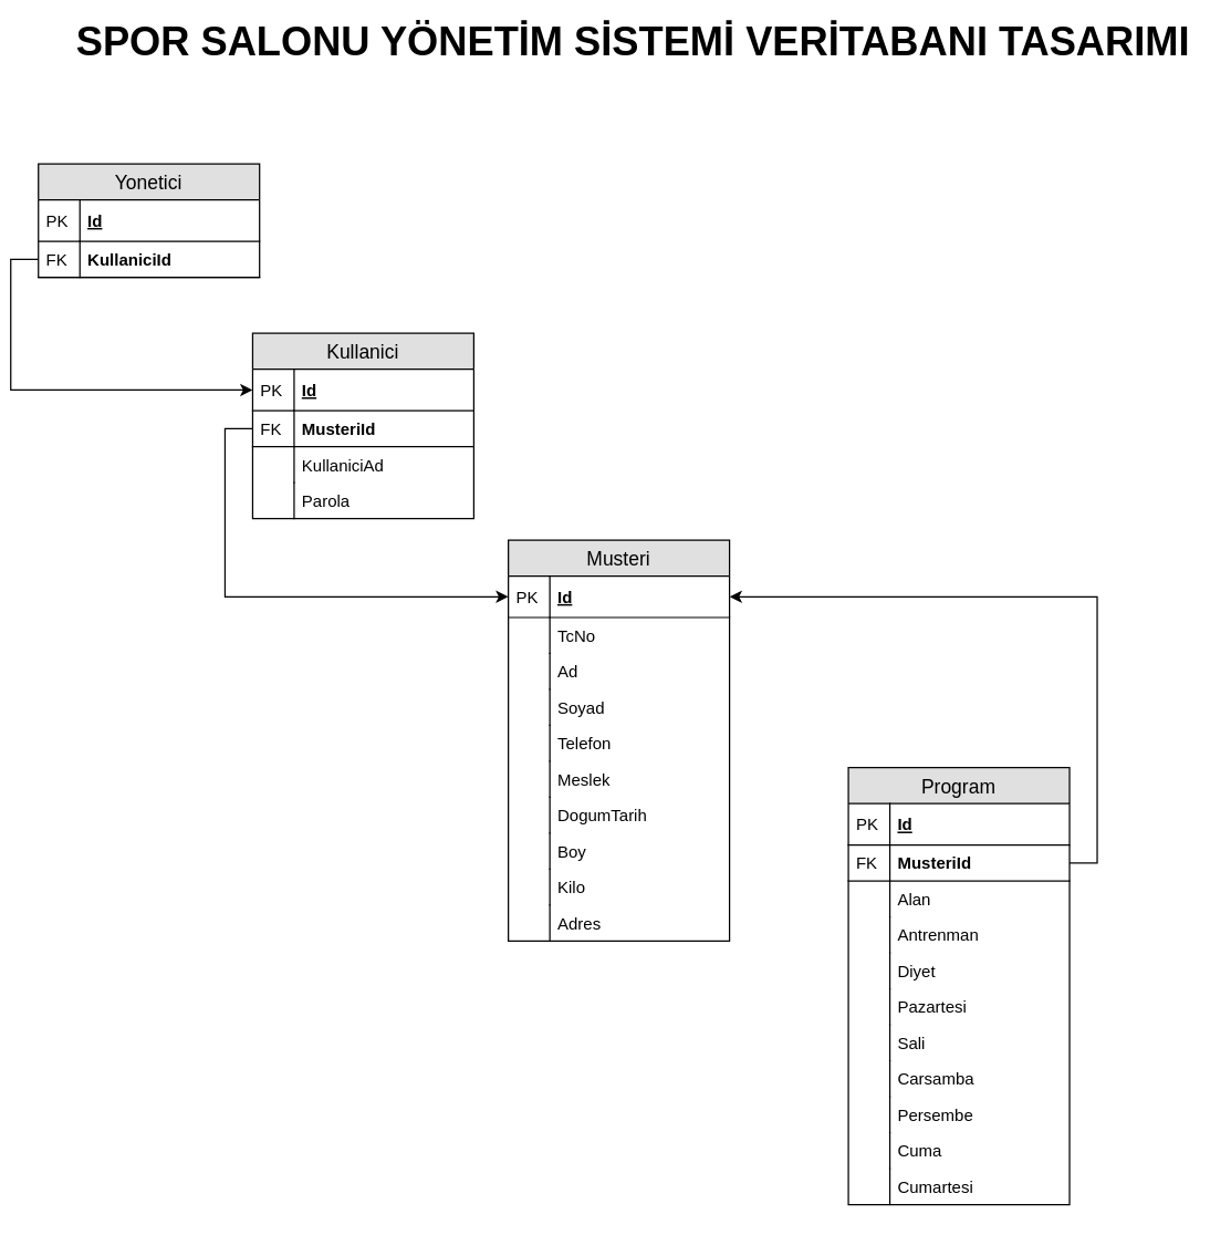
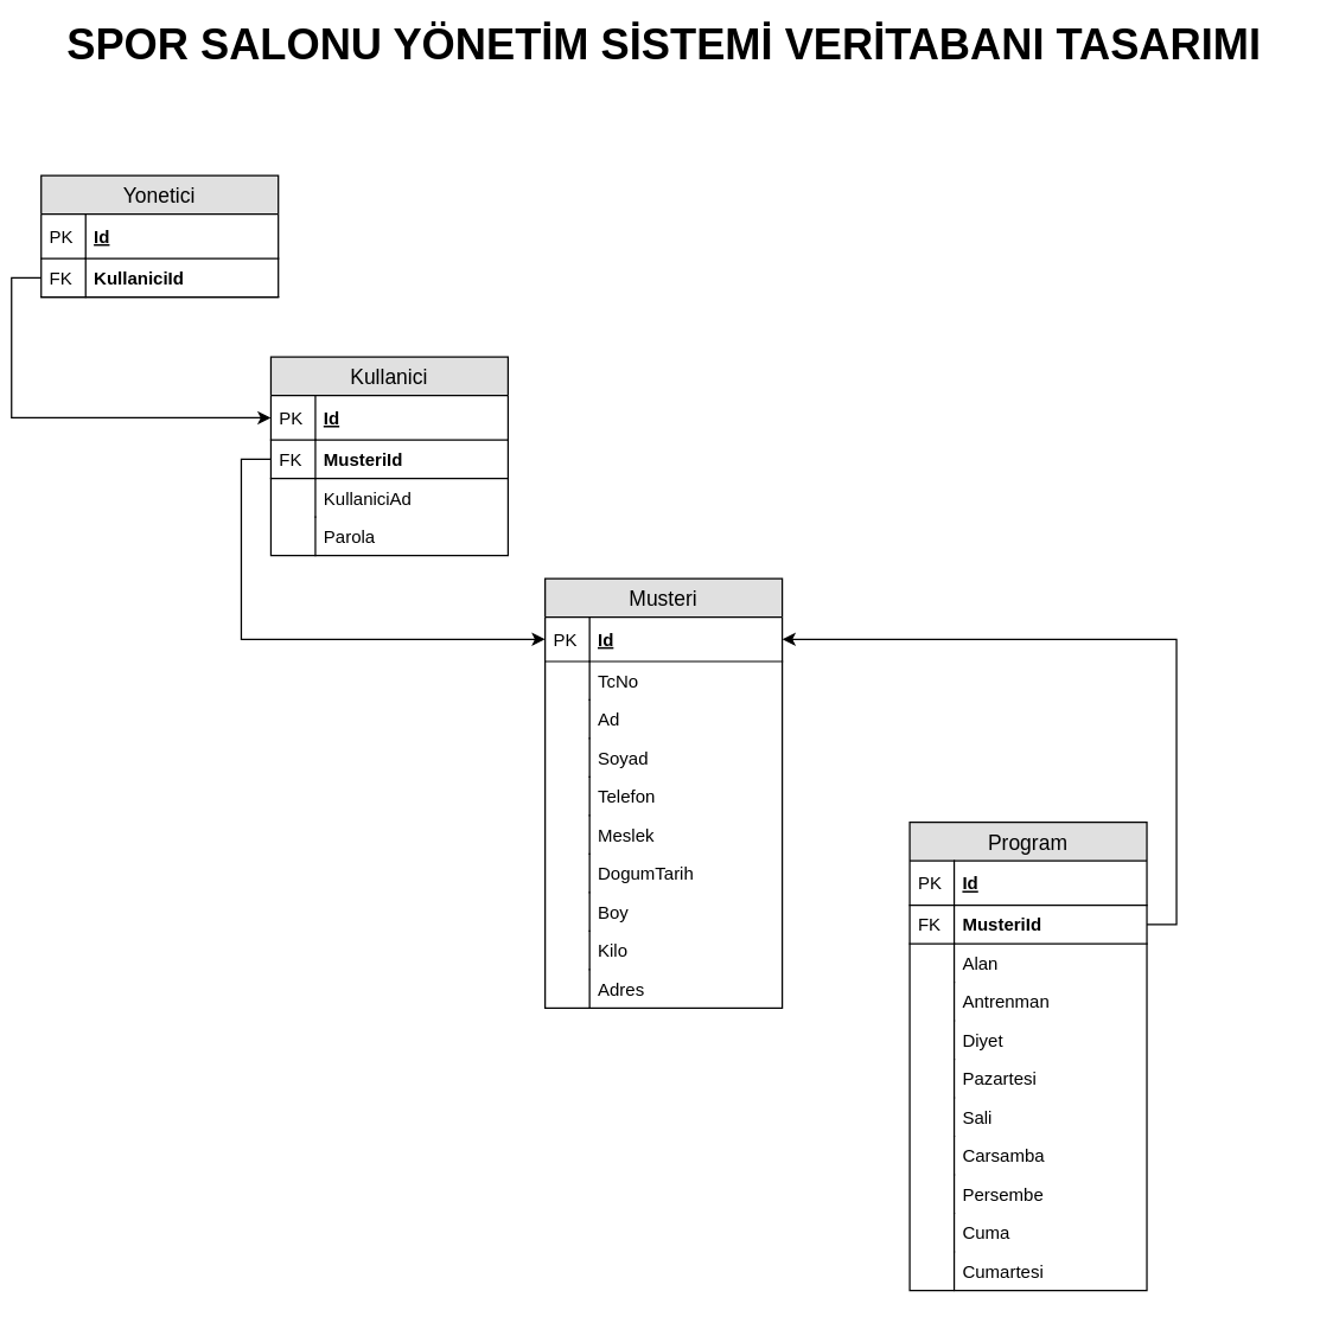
  <mxCell id="0" />
  <mxCell id="1" parent="0" />
  <mxCell id="2" value="Yonetici" style="swimlane;fontStyle=0;childLayout=stackLayout;horizontal=1;startSize=26;fillColor=#e0e0e0;horizontalStack=0;resizeParent=1;resizeParentMax=0;resizeLast=0;collapsible=1;marginBottom=0;swimlaneFillColor=#ffffff;align=center;fontSize=14;" parent="1" vertex="1"><mxGeometry x="20" y="118" width="160" height="82" as="geometry" /></mxCell>
  <mxCell id="3" value="Id" style="shape=partialRectangle;top=0;left=0;right=0;bottom=1;align=left;verticalAlign=middle;fillColor=none;spacingLeft=34;spacingRight=4;overflow=hidden;rotatable=0;points=[[0,0.5],[1,0.5]];portConstraint=eastwest;dropTarget=0;fontStyle=5;fontSize=12;" parent="2" vertex="1"><mxGeometry y="26" width="160" height="30" as="geometry" /></mxCell>
  <mxCell id="4" value="PK" style="shape=partialRectangle;top=0;left=0;bottom=0;fillColor=none;align=left;verticalAlign=middle;spacingLeft=4;spacingRight=4;overflow=hidden;rotatable=0;points=[];portConstraint=eastwest;part=1;fontSize=12;" parent="3" vertex="1" connectable="0"><mxGeometry width="30" height="30" as="geometry" /></mxCell>
  <mxCell id="5" value="KullaniciId" style="shape=partialRectangle;top=0;left=0;right=0;bottom=1;align=left;verticalAlign=top;fillColor=none;spacingLeft=34;spacingRight=4;overflow=hidden;rotatable=0;points=[[0,0.5],[1,0.5]];portConstraint=eastwest;dropTarget=0;fontSize=12;fontStyle=1" parent="2" vertex="1"><mxGeometry y="56" width="160" height="26" as="geometry" /></mxCell>
  <mxCell id="6" value="FK" style="shape=partialRectangle;top=0;left=0;bottom=0;fillColor=none;align=left;verticalAlign=top;spacingLeft=4;spacingRight=4;overflow=hidden;rotatable=0;points=[];portConstraint=eastwest;part=1;fontSize=12;" parent="5" vertex="1" connectable="0"><mxGeometry width="30" height="26" as="geometry" /></mxCell>
  <mxCell id="7" value="Musteri" style="swimlane;fontStyle=0;childLayout=stackLayout;horizontal=1;startSize=26;fillColor=#e0e0e0;horizontalStack=0;resizeParent=1;resizeParentMax=0;resizeLast=0;collapsible=1;marginBottom=0;swimlaneFillColor=#ffffff;align=center;fontSize=14;" parent="1" vertex="1"><mxGeometry x="360" y="390" width="160" height="290" as="geometry" /></mxCell>
  <mxCell id="8" value="Id" style="shape=partialRectangle;top=0;left=0;right=0;bottom=1;align=left;verticalAlign=middle;fillColor=none;spacingLeft=34;spacingRight=4;overflow=hidden;rotatable=0;points=[[0,0.5],[1,0.5]];portConstraint=eastwest;dropTarget=0;fontStyle=5;fontSize=12;" parent="7" vertex="1"><mxGeometry y="26" width="160" height="30" as="geometry" /></mxCell>
  <mxCell id="9" value="PK" style="shape=partialRectangle;top=0;left=0;bottom=0;fillColor=none;align=left;verticalAlign=middle;spacingLeft=4;spacingRight=4;overflow=hidden;rotatable=0;points=[];portConstraint=eastwest;part=1;fontSize=12;" parent="8" vertex="1" connectable="0"><mxGeometry width="30" height="30" as="geometry" /></mxCell>
  <mxCell id="10" value="TcNo" style="shape=partialRectangle;top=0;left=0;right=0;bottom=0;align=left;verticalAlign=top;fillColor=none;spacingLeft=34;spacingRight=4;overflow=hidden;rotatable=0;points=[[0,0.5],[1,0.5]];portConstraint=eastwest;dropTarget=0;fontSize=12;" parent="7" vertex="1"><mxGeometry y="56" width="160" height="26" as="geometry" /></mxCell>
  <mxCell id="11" value="" style="shape=partialRectangle;top=0;left=0;bottom=0;fillColor=none;align=left;verticalAlign=top;spacingLeft=4;spacingRight=4;overflow=hidden;rotatable=0;points=[];portConstraint=eastwest;part=1;fontSize=12;" parent="10" vertex="1" connectable="0"><mxGeometry width="30" height="26" as="geometry" /></mxCell>
  <mxCell id="12" value="Ad" style="shape=partialRectangle;top=0;left=0;right=0;bottom=0;align=left;verticalAlign=top;fillColor=none;spacingLeft=34;spacingRight=4;overflow=hidden;rotatable=0;points=[[0,0.5],[1,0.5]];portConstraint=eastwest;dropTarget=0;fontSize=12;" parent="7" vertex="1"><mxGeometry y="82" width="160" height="26" as="geometry" /></mxCell>
  <mxCell id="13" value="" style="shape=partialRectangle;top=0;left=0;bottom=0;fillColor=none;align=left;verticalAlign=top;spacingLeft=4;spacingRight=4;overflow=hidden;rotatable=0;points=[];portConstraint=eastwest;part=1;fontSize=12;" parent="12" vertex="1" connectable="0"><mxGeometry width="30" height="26" as="geometry" /></mxCell>
  <mxCell id="14" value="Soyad" style="shape=partialRectangle;top=0;left=0;right=0;bottom=0;align=left;verticalAlign=top;fillColor=none;spacingLeft=34;spacingRight=4;overflow=hidden;rotatable=0;points=[[0,0.5],[1,0.5]];portConstraint=eastwest;dropTarget=0;fontSize=12;" parent="7" vertex="1"><mxGeometry y="108" width="160" height="26" as="geometry" /></mxCell>
  <mxCell id="15" value="" style="shape=partialRectangle;top=0;left=0;bottom=0;fillColor=none;align=left;verticalAlign=top;spacingLeft=4;spacingRight=4;overflow=hidden;rotatable=0;points=[];portConstraint=eastwest;part=1;fontSize=12;" parent="14" vertex="1" connectable="0"><mxGeometry width="30" height="26" as="geometry" /></mxCell>
  <mxCell id="16" value="Telefon" style="shape=partialRectangle;top=0;left=0;right=0;bottom=0;align=left;verticalAlign=top;fillColor=none;spacingLeft=34;spacingRight=4;overflow=hidden;rotatable=0;points=[[0,0.5],[1,0.5]];portConstraint=eastwest;dropTarget=0;fontSize=12;" parent="7" vertex="1"><mxGeometry y="134" width="160" height="26" as="geometry" /></mxCell>
  <mxCell id="17" value="" style="shape=partialRectangle;top=0;left=0;bottom=0;fillColor=none;align=left;verticalAlign=top;spacingLeft=4;spacingRight=4;overflow=hidden;rotatable=0;points=[];portConstraint=eastwest;part=1;fontSize=12;" parent="16" vertex="1" connectable="0"><mxGeometry width="30" height="26" as="geometry" /></mxCell>
  <mxCell id="18" value="Meslek" style="shape=partialRectangle;top=0;left=0;right=0;bottom=0;align=left;verticalAlign=top;fillColor=none;spacingLeft=34;spacingRight=4;overflow=hidden;rotatable=0;points=[[0,0.5],[1,0.5]];portConstraint=eastwest;dropTarget=0;fontSize=12;" parent="7" vertex="1"><mxGeometry y="160" width="160" height="26" as="geometry" /></mxCell>
  <mxCell id="19" value="" style="shape=partialRectangle;top=0;left=0;bottom=0;fillColor=none;align=left;verticalAlign=top;spacingLeft=4;spacingRight=4;overflow=hidden;rotatable=0;points=[];portConstraint=eastwest;part=1;fontSize=12;" parent="18" vertex="1" connectable="0"><mxGeometry width="30" height="26" as="geometry" /></mxCell>
  <mxCell id="20" value="DogumTarih" style="shape=partialRectangle;top=0;left=0;right=0;bottom=0;align=left;verticalAlign=top;fillColor=none;spacingLeft=34;spacingRight=4;overflow=hidden;rotatable=0;points=[[0,0.5],[1,0.5]];portConstraint=eastwest;dropTarget=0;fontSize=12;" parent="7" vertex="1"><mxGeometry y="186" width="160" height="26" as="geometry" /></mxCell>
  <mxCell id="21" value="" style="shape=partialRectangle;top=0;left=0;bottom=0;fillColor=none;align=left;verticalAlign=top;spacingLeft=4;spacingRight=4;overflow=hidden;rotatable=0;points=[];portConstraint=eastwest;part=1;fontSize=12;" parent="20" vertex="1" connectable="0"><mxGeometry width="30" height="26" as="geometry" /></mxCell>
  <mxCell id="22" value="Boy" style="shape=partialRectangle;top=0;left=0;right=0;bottom=0;align=left;verticalAlign=top;fillColor=none;spacingLeft=34;spacingRight=4;overflow=hidden;rotatable=0;points=[[0,0.5],[1,0.5]];portConstraint=eastwest;dropTarget=0;fontSize=12;" parent="7" vertex="1"><mxGeometry y="212" width="160" height="26" as="geometry" /></mxCell>
  <mxCell id="23" value="" style="shape=partialRectangle;top=0;left=0;bottom=0;fillColor=none;align=left;verticalAlign=top;spacingLeft=4;spacingRight=4;overflow=hidden;rotatable=0;points=[];portConstraint=eastwest;part=1;fontSize=12;" parent="22" vertex="1" connectable="0"><mxGeometry width="30" height="26" as="geometry" /></mxCell>
  <mxCell id="24" value="Kilo" style="shape=partialRectangle;top=0;left=0;right=0;bottom=0;align=left;verticalAlign=top;fillColor=none;spacingLeft=34;spacingRight=4;overflow=hidden;rotatable=0;points=[[0,0.5],[1,0.5]];portConstraint=eastwest;dropTarget=0;fontSize=12;" parent="7" vertex="1"><mxGeometry y="238" width="160" height="26" as="geometry" /></mxCell>
  <mxCell id="25" value="" style="shape=partialRectangle;top=0;left=0;bottom=0;fillColor=none;align=left;verticalAlign=top;spacingLeft=4;spacingRight=4;overflow=hidden;rotatable=0;points=[];portConstraint=eastwest;part=1;fontSize=12;" parent="24" vertex="1" connectable="0"><mxGeometry width="30" height="26" as="geometry" /></mxCell>
  <mxCell id="26" value="Adres" style="shape=partialRectangle;top=0;left=0;right=0;bottom=0;align=left;verticalAlign=top;fillColor=none;spacingLeft=34;spacingRight=4;overflow=hidden;rotatable=0;points=[[0,0.5],[1,0.5]];portConstraint=eastwest;dropTarget=0;fontSize=12;" parent="7" vertex="1"><mxGeometry y="264" width="160" height="26" as="geometry" /></mxCell>
  <mxCell id="27" value="" style="shape=partialRectangle;top=0;left=0;bottom=0;fillColor=none;align=left;verticalAlign=top;spacingLeft=4;spacingRight=4;overflow=hidden;rotatable=0;points=[];portConstraint=eastwest;part=1;fontSize=12;" parent="26" vertex="1" connectable="0"><mxGeometry width="30" height="26" as="geometry" /></mxCell>
  <mxCell id="28" style="edgeStyle=orthogonalEdgeStyle;rounded=0;orthogonalLoop=1;jettySize=auto;html=1;entryX=1;entryY=0.5;entryDx=0;entryDy=0;exitX=1;exitY=0.5;exitDx=0;exitDy=0;" parent="1" source="32" target="8" edge="1"><mxGeometry relative="1" as="geometry" /></mxCell>
  <mxCell id="29" value="Program" style="swimlane;fontStyle=0;childLayout=stackLayout;horizontal=1;startSize=26;fillColor=#e0e0e0;horizontalStack=0;resizeParent=1;resizeParentMax=0;resizeLast=0;collapsible=1;marginBottom=0;swimlaneFillColor=#ffffff;align=center;fontSize=14;" parent="1" vertex="1"><mxGeometry x="606" y="554.5" width="160" height="316" as="geometry" /></mxCell>
  <mxCell id="30" value="Id" style="shape=partialRectangle;top=0;left=0;right=0;bottom=1;align=left;verticalAlign=middle;fillColor=none;spacingLeft=34;spacingRight=4;overflow=hidden;rotatable=0;points=[[0,0.5],[1,0.5]];portConstraint=eastwest;dropTarget=0;fontStyle=5;fontSize=12;" parent="29" vertex="1"><mxGeometry y="26" width="160" height="30" as="geometry" /></mxCell>
  <mxCell id="31" value="PK" style="shape=partialRectangle;top=0;left=0;bottom=0;fillColor=none;align=left;verticalAlign=middle;spacingLeft=4;spacingRight=4;overflow=hidden;rotatable=0;points=[];portConstraint=eastwest;part=1;fontSize=12;" parent="30" vertex="1" connectable="0"><mxGeometry width="30" height="30" as="geometry" /></mxCell>
  <mxCell id="32" value="MusteriId" style="shape=partialRectangle;top=0;left=0;right=0;bottom=1;align=left;verticalAlign=top;fillColor=none;spacingLeft=34;spacingRight=4;overflow=hidden;rotatable=0;points=[[0,0.5],[1,0.5]];portConstraint=eastwest;dropTarget=0;fontSize=12;fontStyle=1" parent="29" vertex="1"><mxGeometry y="56" width="160" height="26" as="geometry" /></mxCell>
  <mxCell id="33" value="FK" style="shape=partialRectangle;top=0;left=0;bottom=0;fillColor=none;align=left;verticalAlign=top;spacingLeft=4;spacingRight=4;overflow=hidden;rotatable=0;points=[];portConstraint=eastwest;part=1;fontSize=12;" parent="32" vertex="1" connectable="0"><mxGeometry width="30" height="26" as="geometry" /></mxCell>
  <mxCell id="34" value="Alan" style="shape=partialRectangle;top=0;left=0;right=0;bottom=0;align=left;verticalAlign=top;fillColor=none;spacingLeft=34;spacingRight=4;overflow=hidden;rotatable=0;points=[[0,0.5],[1,0.5]];portConstraint=eastwest;dropTarget=0;fontSize=12;" parent="29" vertex="1"><mxGeometry y="82" width="160" height="26" as="geometry" /></mxCell>
  <mxCell id="35" value="" style="shape=partialRectangle;top=0;left=0;bottom=0;fillColor=none;align=left;verticalAlign=top;spacingLeft=4;spacingRight=4;overflow=hidden;rotatable=0;points=[];portConstraint=eastwest;part=1;fontSize=12;" parent="34" vertex="1" connectable="0"><mxGeometry width="30" height="26" as="geometry" /></mxCell>
  <mxCell id="36" value="Antrenman" style="shape=partialRectangle;top=0;left=0;right=0;bottom=0;align=left;verticalAlign=top;fillColor=none;spacingLeft=34;spacingRight=4;overflow=hidden;rotatable=0;points=[[0,0.5],[1,0.5]];portConstraint=eastwest;dropTarget=0;fontSize=12;" parent="29" vertex="1"><mxGeometry y="108" width="160" height="26" as="geometry" /></mxCell>
  <mxCell id="37" value="" style="shape=partialRectangle;top=0;left=0;bottom=0;fillColor=none;align=left;verticalAlign=top;spacingLeft=4;spacingRight=4;overflow=hidden;rotatable=0;points=[];portConstraint=eastwest;part=1;fontSize=12;" parent="36" vertex="1" connectable="0"><mxGeometry width="30" height="26" as="geometry" /></mxCell>
  <mxCell id="38" value="Diyet" style="shape=partialRectangle;top=0;left=0;right=0;bottom=0;align=left;verticalAlign=top;fillColor=none;spacingLeft=34;spacingRight=4;overflow=hidden;rotatable=0;points=[[0,0.5],[1,0.5]];portConstraint=eastwest;dropTarget=0;fontSize=12;" parent="29" vertex="1"><mxGeometry y="134" width="160" height="26" as="geometry" /></mxCell>
  <mxCell id="39" value="" style="shape=partialRectangle;top=0;left=0;bottom=0;fillColor=none;align=left;verticalAlign=top;spacingLeft=4;spacingRight=4;overflow=hidden;rotatable=0;points=[];portConstraint=eastwest;part=1;fontSize=12;" parent="38" vertex="1" connectable="0"><mxGeometry width="30" height="26" as="geometry" /></mxCell>
  <mxCell id="40" value="Pazartesi" style="shape=partialRectangle;top=0;left=0;right=0;bottom=0;align=left;verticalAlign=top;fillColor=none;spacingLeft=34;spacingRight=4;overflow=hidden;rotatable=0;points=[[0,0.5],[1,0.5]];portConstraint=eastwest;dropTarget=0;fontSize=12;" parent="29" vertex="1"><mxGeometry y="160" width="160" height="26" as="geometry" /></mxCell>
  <mxCell id="41" value="" style="shape=partialRectangle;top=0;left=0;bottom=0;fillColor=none;align=left;verticalAlign=top;spacingLeft=4;spacingRight=4;overflow=hidden;rotatable=0;points=[];portConstraint=eastwest;part=1;fontSize=12;" parent="40" vertex="1" connectable="0"><mxGeometry width="30" height="26" as="geometry" /></mxCell>
  <mxCell id="42" value="Sali" style="shape=partialRectangle;top=0;left=0;right=0;bottom=0;align=left;verticalAlign=top;fillColor=none;spacingLeft=34;spacingRight=4;overflow=hidden;rotatable=0;points=[[0,0.5],[1,0.5]];portConstraint=eastwest;dropTarget=0;fontSize=12;" parent="29" vertex="1"><mxGeometry y="186" width="160" height="26" as="geometry" /></mxCell>
  <mxCell id="43" value="" style="shape=partialRectangle;top=0;left=0;bottom=0;fillColor=none;align=left;verticalAlign=top;spacingLeft=4;spacingRight=4;overflow=hidden;rotatable=0;points=[];portConstraint=eastwest;part=1;fontSize=12;" parent="42" vertex="1" connectable="0"><mxGeometry width="30" height="26" as="geometry" /></mxCell>
  <mxCell id="44" value="Carsamba" style="shape=partialRectangle;top=0;left=0;right=0;bottom=0;align=left;verticalAlign=top;fillColor=none;spacingLeft=34;spacingRight=4;overflow=hidden;rotatable=0;points=[[0,0.5],[1,0.5]];portConstraint=eastwest;dropTarget=0;fontSize=12;" parent="29" vertex="1"><mxGeometry y="212" width="160" height="26" as="geometry" /></mxCell>
  <mxCell id="45" value="" style="shape=partialRectangle;top=0;left=0;bottom=0;fillColor=none;align=left;verticalAlign=top;spacingLeft=4;spacingRight=4;overflow=hidden;rotatable=0;points=[];portConstraint=eastwest;part=1;fontSize=12;" parent="44" vertex="1" connectable="0"><mxGeometry width="30" height="26" as="geometry" /></mxCell>
  <mxCell id="46" value="Persembe" style="shape=partialRectangle;top=0;left=0;right=0;bottom=0;align=left;verticalAlign=top;fillColor=none;spacingLeft=34;spacingRight=4;overflow=hidden;rotatable=0;points=[[0,0.5],[1,0.5]];portConstraint=eastwest;dropTarget=0;fontSize=12;" parent="29" vertex="1"><mxGeometry y="238" width="160" height="26" as="geometry" /></mxCell>
  <mxCell id="47" value="" style="shape=partialRectangle;top=0;left=0;bottom=0;fillColor=none;align=left;verticalAlign=top;spacingLeft=4;spacingRight=4;overflow=hidden;rotatable=0;points=[];portConstraint=eastwest;part=1;fontSize=12;" parent="46" vertex="1" connectable="0"><mxGeometry width="30" height="26" as="geometry" /></mxCell>
  <mxCell id="48" value="Cuma" style="shape=partialRectangle;top=0;left=0;right=0;bottom=0;align=left;verticalAlign=top;fillColor=none;spacingLeft=34;spacingRight=4;overflow=hidden;rotatable=0;points=[[0,0.5],[1,0.5]];portConstraint=eastwest;dropTarget=0;fontSize=12;" parent="29" vertex="1"><mxGeometry y="264" width="160" height="26" as="geometry" /></mxCell>
  <mxCell id="49" value="" style="shape=partialRectangle;top=0;left=0;bottom=0;fillColor=none;align=left;verticalAlign=top;spacingLeft=4;spacingRight=4;overflow=hidden;rotatable=0;points=[];portConstraint=eastwest;part=1;fontSize=12;" parent="48" vertex="1" connectable="0"><mxGeometry width="30" height="26" as="geometry" /></mxCell>
  <mxCell id="50" value="Cumartesi" style="shape=partialRectangle;top=0;left=0;right=0;bottom=0;align=left;verticalAlign=top;fillColor=none;spacingLeft=34;spacingRight=4;overflow=hidden;rotatable=0;points=[[0,0.5],[1,0.5]];portConstraint=eastwest;dropTarget=0;fontSize=12;" parent="29" vertex="1"><mxGeometry y="290" width="160" height="26" as="geometry" /></mxCell>
  <mxCell id="51" value="" style="shape=partialRectangle;top=0;left=0;bottom=0;fillColor=none;align=left;verticalAlign=top;spacingLeft=4;spacingRight=4;overflow=hidden;rotatable=0;points=[];portConstraint=eastwest;part=1;fontSize=12;" parent="50" vertex="1" connectable="0"><mxGeometry width="30" height="26" as="geometry" /></mxCell>
  <mxCell id="52" value="Kullanici" style="swimlane;fontStyle=0;childLayout=stackLayout;horizontal=1;startSize=26;fillColor=#e0e0e0;horizontalStack=0;resizeParent=1;resizeParentMax=0;resizeLast=0;collapsible=1;marginBottom=0;swimlaneFillColor=#ffffff;align=center;fontSize=14;" parent="1" vertex="1"><mxGeometry x="175" y="240.5" width="160" height="134" as="geometry" /></mxCell>
  <mxCell id="53" value="Id" style="shape=partialRectangle;top=0;left=0;right=0;bottom=1;align=left;verticalAlign=middle;fillColor=none;spacingLeft=34;spacingRight=4;overflow=hidden;rotatable=0;points=[[0,0.5],[1,0.5]];portConstraint=eastwest;dropTarget=0;fontStyle=5;fontSize=12;" parent="52" vertex="1"><mxGeometry y="26" width="160" height="30" as="geometry" /></mxCell>
  <mxCell id="54" value="PK" style="shape=partialRectangle;top=0;left=0;bottom=0;fillColor=none;align=left;verticalAlign=middle;spacingLeft=4;spacingRight=4;overflow=hidden;rotatable=0;points=[];portConstraint=eastwest;part=1;fontSize=12;" parent="53" vertex="1" connectable="0"><mxGeometry width="30" height="30" as="geometry" /></mxCell>
  <mxCell id="55" value="MusteriId" style="shape=partialRectangle;top=0;left=0;right=0;bottom=1;align=left;verticalAlign=top;fillColor=none;spacingLeft=34;spacingRight=4;overflow=hidden;rotatable=0;points=[[0,0.5],[1,0.5]];portConstraint=eastwest;dropTarget=0;fontSize=12;fontStyle=1" parent="52" vertex="1"><mxGeometry y="56" width="160" height="26" as="geometry" /></mxCell>
  <mxCell id="56" value="FK" style="shape=partialRectangle;top=0;left=0;bottom=0;fillColor=none;align=left;verticalAlign=top;spacingLeft=4;spacingRight=4;overflow=hidden;rotatable=0;points=[];portConstraint=eastwest;part=1;fontSize=12;" parent="55" vertex="1" connectable="0"><mxGeometry width="30" height="26" as="geometry" /></mxCell>
  <mxCell id="57" value="KullaniciAd" style="shape=partialRectangle;top=0;left=0;right=0;bottom=0;align=left;verticalAlign=top;fillColor=none;spacingLeft=34;spacingRight=4;overflow=hidden;rotatable=0;points=[[0,0.5],[1,0.5]];portConstraint=eastwest;dropTarget=0;fontSize=12;" parent="52" vertex="1"><mxGeometry y="82" width="160" height="26" as="geometry" /></mxCell>
  <mxCell id="58" value="" style="shape=partialRectangle;top=0;left=0;bottom=0;fillColor=none;align=left;verticalAlign=top;spacingLeft=4;spacingRight=4;overflow=hidden;rotatable=0;points=[];portConstraint=eastwest;part=1;fontSize=12;" parent="57" vertex="1" connectable="0"><mxGeometry width="30" height="26" as="geometry" /></mxCell>
  <mxCell id="59" value="Parola" style="shape=partialRectangle;top=0;left=0;right=0;bottom=0;align=left;verticalAlign=top;fillColor=none;spacingLeft=34;spacingRight=4;overflow=hidden;rotatable=0;points=[[0,0.5],[1,0.5]];portConstraint=eastwest;dropTarget=0;fontSize=12;" parent="52" vertex="1"><mxGeometry y="108" width="160" height="26" as="geometry" /></mxCell>
  <mxCell id="60" value="" style="shape=partialRectangle;top=0;left=0;bottom=0;fillColor=none;align=left;verticalAlign=top;spacingLeft=4;spacingRight=4;overflow=hidden;rotatable=0;points=[];portConstraint=eastwest;part=1;fontSize=12;" parent="59" vertex="1" connectable="0"><mxGeometry width="30" height="26" as="geometry" /></mxCell>
  <mxCell id="61" style="edgeStyle=orthogonalEdgeStyle;rounded=0;orthogonalLoop=1;jettySize=auto;html=1;exitX=0;exitY=0.5;exitDx=0;exitDy=0;entryX=0;entryY=0.5;entryDx=0;entryDy=0;" parent="1" source="5" target="53" edge="1"><mxGeometry relative="1" as="geometry" /></mxCell>
  <mxCell id="62" style="edgeStyle=orthogonalEdgeStyle;rounded=0;orthogonalLoop=1;jettySize=auto;html=1;exitX=0;exitY=0.5;exitDx=0;exitDy=0;entryX=0;entryY=0.5;entryDx=0;entryDy=0;" parent="1" source="55" target="8" edge="1"><mxGeometry relative="1" as="geometry" /></mxCell>
- <mxCell id="63" value="&lt;font size=&quot;1&quot;&gt;&lt;b style=&quot;font-size: 29px&quot;&gt;SPOR SALONU YÖNETİM SİSTEMİ VERİTABANI TASARIMI&lt;/b&gt;&lt;/font&gt;" style="text;html=1;strokeColor=none;fillColor=none;align=center;verticalAlign=middle;whiteSpace=wrap;rounded=0;" parent="1" vertex="1"><mxGeometry x="30" y="20" width="841" height="20" as="geometry" /></mxCell>
+ <mxCell id="63" value="&lt;font size=&quot;1&quot;&gt;&lt;b style=&quot;font-size: 29px&quot;&gt;SPOR SALONU YÖNETİM SİSTEMİ VERİTABANI TASARIMI&lt;/b&gt;&lt;/font&gt;" style="text;html=1;strokeColor=none;fillColor=none;align=center;verticalAlign=middle;whiteSpace=wrap;rounded=0;" parent="1" vertex="1"><mxGeometry x="20" y="20" width="841" height="20" as="geometry" /></mxCell>
